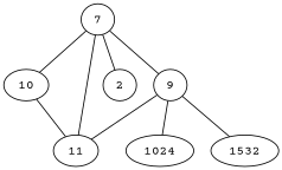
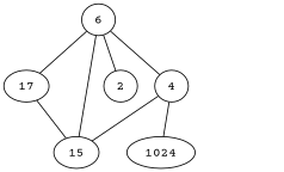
  graph {
    fontname="Courier Prime"
    splines=true
    node [fontname="Courier Prime" shape=ellipse]
    edge [fontname="Courier Prime"]
-   n1 [height=0.3 label=7 width=0.3]
-   n2 [height=0.3 label=10 width=0.3]
-   n3 [height=0.3 label=11 width=0.3]
+   n1 [height=0.3 label=6 width=0.3]
+   n2 [height=0.3 label=17 width=0.3]
+   n3 [height=0.3 label=15 width=0.3]
    n4 [height=0.3 label=2 width=0.3]
-   n5 [height=0.3 label=9 width=0.3]
+   n5 [height=0.3 label=4 width=0.3]
    n6 [height=0.3 label=1024 width=0.3]
-   n7 [height=0.3 label=1532 width=0.3]
    n1 -- n2
    n1 -- n3
    n1 -- n4
    n1 -- n5
    n2 -- n3
    n5 -- n3
    n5 -- n6
-   n5 -- n7
  }
